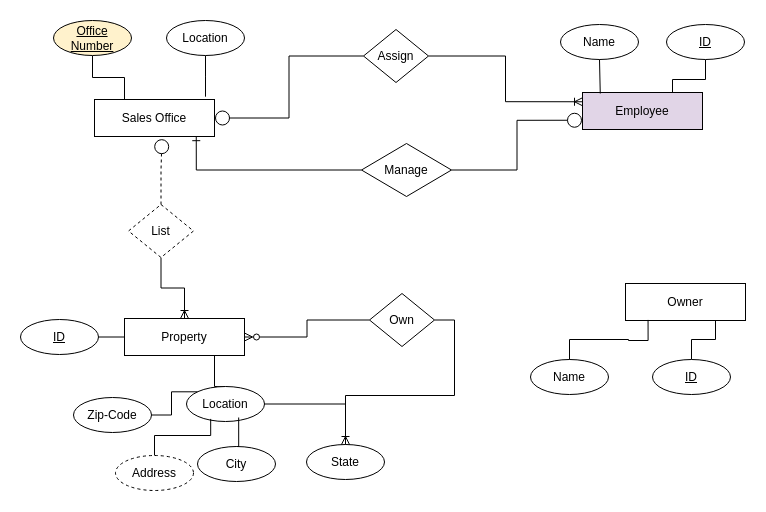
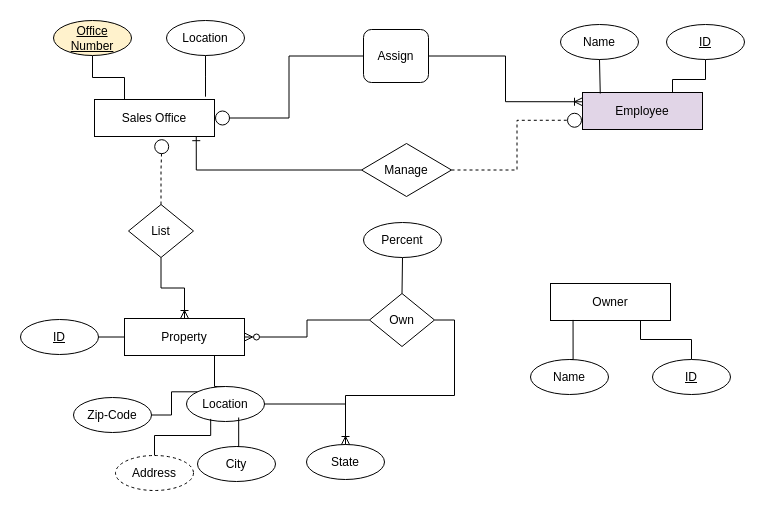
  <mxCell id="0" />
  <mxCell id="1" parent="0" />
  <mxCell id="2" value="Sales Office" style="rounded=0;whiteSpace=wrap;html=1;" vertex="1" parent="1"><mxGeometry x="94" y="99" width="120" height="37" as="geometry" /></mxCell>
  <mxCell id="3" value="Employee" style="rounded=0;whiteSpace=wrap;html=1;fillColor=#e1d5e7;" vertex="1" parent="1"><mxGeometry x="582" y="92" width="120" height="37" as="geometry" /></mxCell>
  <mxCell id="4" value="Property" style="rounded=0;whiteSpace=wrap;html=1;" vertex="1" parent="1"><mxGeometry x="124" y="318" width="120" height="37" as="geometry" /></mxCell>
- <mxCell id="5" value="Owner" style="rounded=0;whiteSpace=wrap;html=1;" vertex="1" parent="1"><mxGeometry x="625" y="283" width="120" height="37" as="geometry" /></mxCell>
+ <mxCell id="5" value="Owner" style="rounded=0;whiteSpace=wrap;html=1;" vertex="1" parent="1"><mxGeometry x="550" y="283" width="120" height="37" as="geometry" /></mxCell>
  <mxCell id="6" style="edgeStyle=orthogonalEdgeStyle;rounded=0;orthogonalLoop=1;jettySize=auto;html=1;exitX=0.5;exitY=1;exitDx=0;exitDy=0;entryX=0.25;entryY=0;entryDx=0;entryDy=0;curved=0;endArrow=none;endFill=0;" edge="1" parent="1" source="7" target="2"><mxGeometry relative="1" as="geometry" /></mxCell>
  <mxCell id="7" value="&lt;u&gt;Office Number&lt;/u&gt;" style="ellipse;whiteSpace=wrap;html=1;fillColor=#fff2cc;" vertex="1" parent="1"><mxGeometry x="53" y="20" width="78" height="35" as="geometry" /></mxCell>
  <mxCell id="8" style="edgeStyle=orthogonalEdgeStyle;rounded=0;orthogonalLoop=1;jettySize=auto;html=1;exitX=0.5;exitY=1;exitDx=0;exitDy=0;endArrow=none;endFill=0;" edge="1" parent="1" source="9"><mxGeometry relative="1" as="geometry"><mxPoint x="205" y="96.2" as="targetPoint" /></mxGeometry></mxCell>
  <mxCell id="9" value="Location" style="ellipse;whiteSpace=wrap;html=1;" vertex="1" parent="1"><mxGeometry x="166" y="20" width="78" height="35" as="geometry" /></mxCell>
  <mxCell id="10" value="Name" style="ellipse;whiteSpace=wrap;html=1;" vertex="1" parent="1"><mxGeometry x="560" y="24" width="78" height="35" as="geometry" /></mxCell>
  <mxCell id="11" style="edgeStyle=orthogonalEdgeStyle;rounded=0;orthogonalLoop=1;jettySize=auto;html=1;exitX=0.5;exitY=1;exitDx=0;exitDy=0;entryX=0.75;entryY=0;entryDx=0;entryDy=0;endArrow=none;endFill=0;" edge="1" parent="1" source="12" target="3"><mxGeometry relative="1" as="geometry" /></mxCell>
  <mxCell id="12" value="&lt;u&gt;ID&lt;/u&gt;" style="ellipse;whiteSpace=wrap;html=1;" vertex="1" parent="1"><mxGeometry x="666" y="24" width="78" height="35" as="geometry" /></mxCell>
  <mxCell id="13" style="edgeStyle=orthogonalEdgeStyle;rounded=0;orthogonalLoop=1;jettySize=auto;html=1;exitX=0.5;exitY=1;exitDx=0;exitDy=0;endArrow=none;endFill=0;entryX=0.148;entryY=0.027;entryDx=0;entryDy=0;entryPerimeter=0;" edge="1" parent="1" source="10" target="3"><mxGeometry relative="1" as="geometry"><mxPoint x="601" y="87" as="targetPoint" /></mxGeometry></mxCell>
  <mxCell id="14" value="Name" style="ellipse;whiteSpace=wrap;html=1;" vertex="1" parent="1"><mxGeometry x="530" y="359" width="78" height="35" as="geometry" /></mxCell>
  <mxCell id="15" style="edgeStyle=orthogonalEdgeStyle;rounded=0;orthogonalLoop=1;jettySize=auto;html=1;exitX=0.5;exitY=0;exitDx=0;exitDy=0;entryX=0.75;entryY=1;entryDx=0;entryDy=0;endArrow=none;endFill=0;" edge="1" parent="1" source="16" target="5"><mxGeometry relative="1" as="geometry" /></mxCell>
  <mxCell id="16" value="&lt;u&gt;ID&lt;/u&gt;" style="ellipse;whiteSpace=wrap;html=1;" vertex="1" parent="1"><mxGeometry x="652" y="359" width="78" height="35" as="geometry" /></mxCell>
  <mxCell id="17" style="edgeStyle=orthogonalEdgeStyle;rounded=0;orthogonalLoop=1;jettySize=auto;html=1;exitX=0.5;exitY=0;exitDx=0;exitDy=0;entryX=0.188;entryY=0.984;entryDx=0;entryDy=0;entryPerimeter=0;endArrow=none;endFill=0;" edge="1" parent="1" source="14" target="5"><mxGeometry relative="1" as="geometry" /></mxCell>
  <mxCell id="18" style="edgeStyle=orthogonalEdgeStyle;rounded=0;orthogonalLoop=1;jettySize=auto;html=1;exitX=0.5;exitY=0;exitDx=0;exitDy=0;entryX=0.75;entryY=1;entryDx=0;entryDy=0;endArrow=none;endFill=0;" edge="1" parent="1" source="19" target="4"><mxGeometry relative="1" as="geometry" /></mxCell>
  <mxCell id="19" value="Location" style="ellipse;whiteSpace=wrap;html=1;" vertex="1" parent="1"><mxGeometry x="186" y="386" width="78" height="35" as="geometry" /></mxCell>
  <mxCell id="20" style="edgeStyle=orthogonalEdgeStyle;rounded=0;orthogonalLoop=1;jettySize=auto;html=1;exitX=1;exitY=0.5;exitDx=0;exitDy=0;endArrow=none;endFill=0;" edge="1" parent="1" source="21"><mxGeometry relative="1" as="geometry"><mxPoint x="123.8" y="337" as="targetPoint" /></mxGeometry></mxCell>
  <mxCell id="21" value="&lt;u&gt;ID&lt;/u&gt;" style="ellipse;whiteSpace=wrap;html=1;" vertex="1" parent="1"><mxGeometry x="20" y="319" width="78" height="35" as="geometry" /></mxCell>
  <mxCell id="22" style="edgeStyle=orthogonalEdgeStyle;rounded=0;orthogonalLoop=1;jettySize=auto;html=1;exitX=0.5;exitY=0;exitDx=0;exitDy=0;entryX=1;entryY=0.5;entryDx=0;entryDy=0;endArrow=none;endFill=0;" edge="1" parent="1" source="23" target="19"><mxGeometry relative="1" as="geometry" /></mxCell>
  <mxCell id="23" value="State" style="ellipse;whiteSpace=wrap;html=1;" vertex="1" parent="1"><mxGeometry x="306" y="444" width="78" height="35" as="geometry" /></mxCell>
  <mxCell id="24" value="City" style="ellipse;whiteSpace=wrap;html=1;" vertex="1" parent="1"><mxGeometry x="197" y="446" width="78" height="35" as="geometry" /></mxCell>
  <mxCell id="25" value="Address" style="ellipse;whiteSpace=wrap;html=1;dashed=1;" vertex="1" parent="1"><mxGeometry x="115" y="455" width="78" height="35" as="geometry" /></mxCell>
  <mxCell id="26" style="edgeStyle=orthogonalEdgeStyle;rounded=0;orthogonalLoop=1;jettySize=auto;html=1;exitX=1;exitY=0.5;exitDx=0;exitDy=0;entryX=0;entryY=0;entryDx=0;entryDy=0;endArrow=none;endFill=0;" edge="1" parent="1" source="27" target="19"><mxGeometry relative="1" as="geometry" /></mxCell>
  <mxCell id="27" value="Zip-Code" style="ellipse;whiteSpace=wrap;html=1;" vertex="1" parent="1"><mxGeometry x="73" y="397" width="78" height="35" as="geometry" /></mxCell>
  <mxCell id="28" style="edgeStyle=orthogonalEdgeStyle;rounded=0;orthogonalLoop=1;jettySize=auto;html=1;exitX=0.5;exitY=0;exitDx=0;exitDy=0;entryX=0.31;entryY=0.926;entryDx=0;entryDy=0;entryPerimeter=0;endArrow=none;endFill=0;" edge="1" parent="1" source="25" target="19"><mxGeometry relative="1" as="geometry" /></mxCell>
  <mxCell id="29" style="edgeStyle=orthogonalEdgeStyle;rounded=0;orthogonalLoop=1;jettySize=auto;html=1;exitX=0.5;exitY=0;exitDx=0;exitDy=0;entryX=0.669;entryY=0.886;entryDx=0;entryDy=0;entryPerimeter=0;endArrow=none;endFill=0;" edge="1" parent="1" source="24" target="19"><mxGeometry relative="1" as="geometry" /></mxCell>
  <mxCell id="30" style="edgeStyle=orthogonalEdgeStyle;rounded=0;orthogonalLoop=1;jettySize=auto;html=1;exitX=0;exitY=0.5;exitDx=0;exitDy=0;endArrow=ERzeroToMany;endFill=0;" edge="1" parent="1" source="32" target="4"><mxGeometry relative="1" as="geometry" /></mxCell>
  <mxCell id="31" style="edgeStyle=orthogonalEdgeStyle;rounded=0;orthogonalLoop=1;jettySize=auto;html=1;exitX=1;exitY=0.5;exitDx=0;exitDy=0;endArrow=ERoneToMany;endFill=0;" edge="1" parent="1" source="32" target="23"><mxGeometry relative="1" as="geometry" /></mxCell>
  <mxCell id="32" value="Own" style="rhombus;whiteSpace=wrap;html=1;" vertex="1" parent="1"><mxGeometry x="369" y="293" width="65" height="53" as="geometry" /></mxCell>
  <mxCell id="33" style="edgeStyle=orthogonalEdgeStyle;rounded=0;orthogonalLoop=1;jettySize=auto;html=1;exitX=0.5;exitY=1;exitDx=0;exitDy=0;endArrow=ERoneToMany;endFill=0;" edge="1" parent="1" source="34" target="4"><mxGeometry relative="1" as="geometry" /></mxCell>
- <mxCell id="34" value="List" style="rhombus;whiteSpace=wrap;html=1;dashed=1;" vertex="1" parent="1"><mxGeometry x="128" y="204" width="65" height="53" as="geometry" /></mxCell>
+ <mxCell id="34" value="List" style="rhombus;whiteSpace=wrap;html=1;" vertex="1" parent="1"><mxGeometry x="128" y="204" width="65" height="53" as="geometry" /></mxCell>
  <mxCell id="35" style="edgeStyle=orthogonalEdgeStyle;rounded=0;orthogonalLoop=1;jettySize=auto;html=1;exitX=0.5;exitY=0;exitDx=0;exitDy=0;entryX=0.562;entryY=1.059;entryDx=0;entryDy=0;entryPerimeter=0;endArrow=circle;endFill=0;dashed=1;" edge="1" parent="1" source="34" target="2"><mxGeometry relative="1" as="geometry" /></mxCell>
  <mxCell id="36" style="edgeStyle=orthogonalEdgeStyle;rounded=0;orthogonalLoop=1;jettySize=auto;html=1;exitX=0;exitY=0.5;exitDx=0;exitDy=0;entryX=1;entryY=0.5;entryDx=0;entryDy=0;endArrow=circle;endFill=0;" edge="1" parent="1" source="38" target="2"><mxGeometry relative="1" as="geometry" /></mxCell>
  <mxCell id="37" style="edgeStyle=orthogonalEdgeStyle;rounded=0;orthogonalLoop=1;jettySize=auto;html=1;exitX=1;exitY=0.5;exitDx=0;exitDy=0;entryX=0;entryY=0.25;entryDx=0;entryDy=0;endArrow=ERoneToMany;endFill=0;" edge="1" parent="1" source="38" target="3"><mxGeometry relative="1" as="geometry" /></mxCell>
- <mxCell id="38" value="Assign" style="rhombus;whiteSpace=wrap;html=1;" vertex="1" parent="1"><mxGeometry x="363" y="29" width="65" height="53" as="geometry" /></mxCell>
- <mxCell id="39" style="edgeStyle=orthogonalEdgeStyle;rounded=0;orthogonalLoop=1;jettySize=auto;html=1;exitX=1;exitY=0.5;exitDx=0;exitDy=0;entryX=0;entryY=0.75;entryDx=0;entryDy=0;endArrow=circle;endFill=0;" edge="1" parent="1" source="40" target="3"><mxGeometry relative="1" as="geometry" /></mxCell>
+ <mxCell id="38" value="Assign" style="whiteSpace=wrap;html=1;rounded=1;" vertex="1" parent="1"><mxGeometry x="363" y="29" width="65" height="53" as="geometry" /></mxCell>
+ <mxCell id="39" style="edgeStyle=orthogonalEdgeStyle;rounded=0;orthogonalLoop=1;jettySize=auto;html=1;exitX=1;exitY=0.5;exitDx=0;exitDy=0;entryX=0;entryY=0.75;entryDx=0;entryDy=0;endArrow=circle;endFill=0;dashed=1;" edge="1" parent="1" source="40" target="3"><mxGeometry relative="1" as="geometry" /></mxCell>
  <mxCell id="40" value="Manage" style="rhombus;whiteSpace=wrap;html=1;" vertex="1" parent="1"><mxGeometry x="361" y="143" width="90" height="53" as="geometry" /></mxCell>
  <mxCell id="41" style="edgeStyle=orthogonalEdgeStyle;rounded=0;orthogonalLoop=1;jettySize=auto;html=1;exitX=0;exitY=0.5;exitDx=0;exitDy=0;entryX=0.848;entryY=1.005;entryDx=0;entryDy=0;entryPerimeter=0;endArrow=ERone;endFill=0;" edge="1" parent="1" source="40" target="2"><mxGeometry relative="1" as="geometry" /></mxCell>
+ <mxCell id="42" style="edgeStyle=orthogonalEdgeStyle;rounded=0;orthogonalLoop=1;jettySize=auto;html=1;exitX=0.5;exitY=1;exitDx=0;exitDy=0;entryX=0.5;entryY=0;entryDx=0;entryDy=0;endArrow=none;endFill=0;" edge="1" parent="1" source="43" target="32"><mxGeometry relative="1" as="geometry" /></mxCell>
+ <mxCell id="43" value="Percent" style="ellipse;whiteSpace=wrap;html=1;" vertex="1" parent="1"><mxGeometry x="363" y="222" width="78" height="35" as="geometry" /></mxCell>
